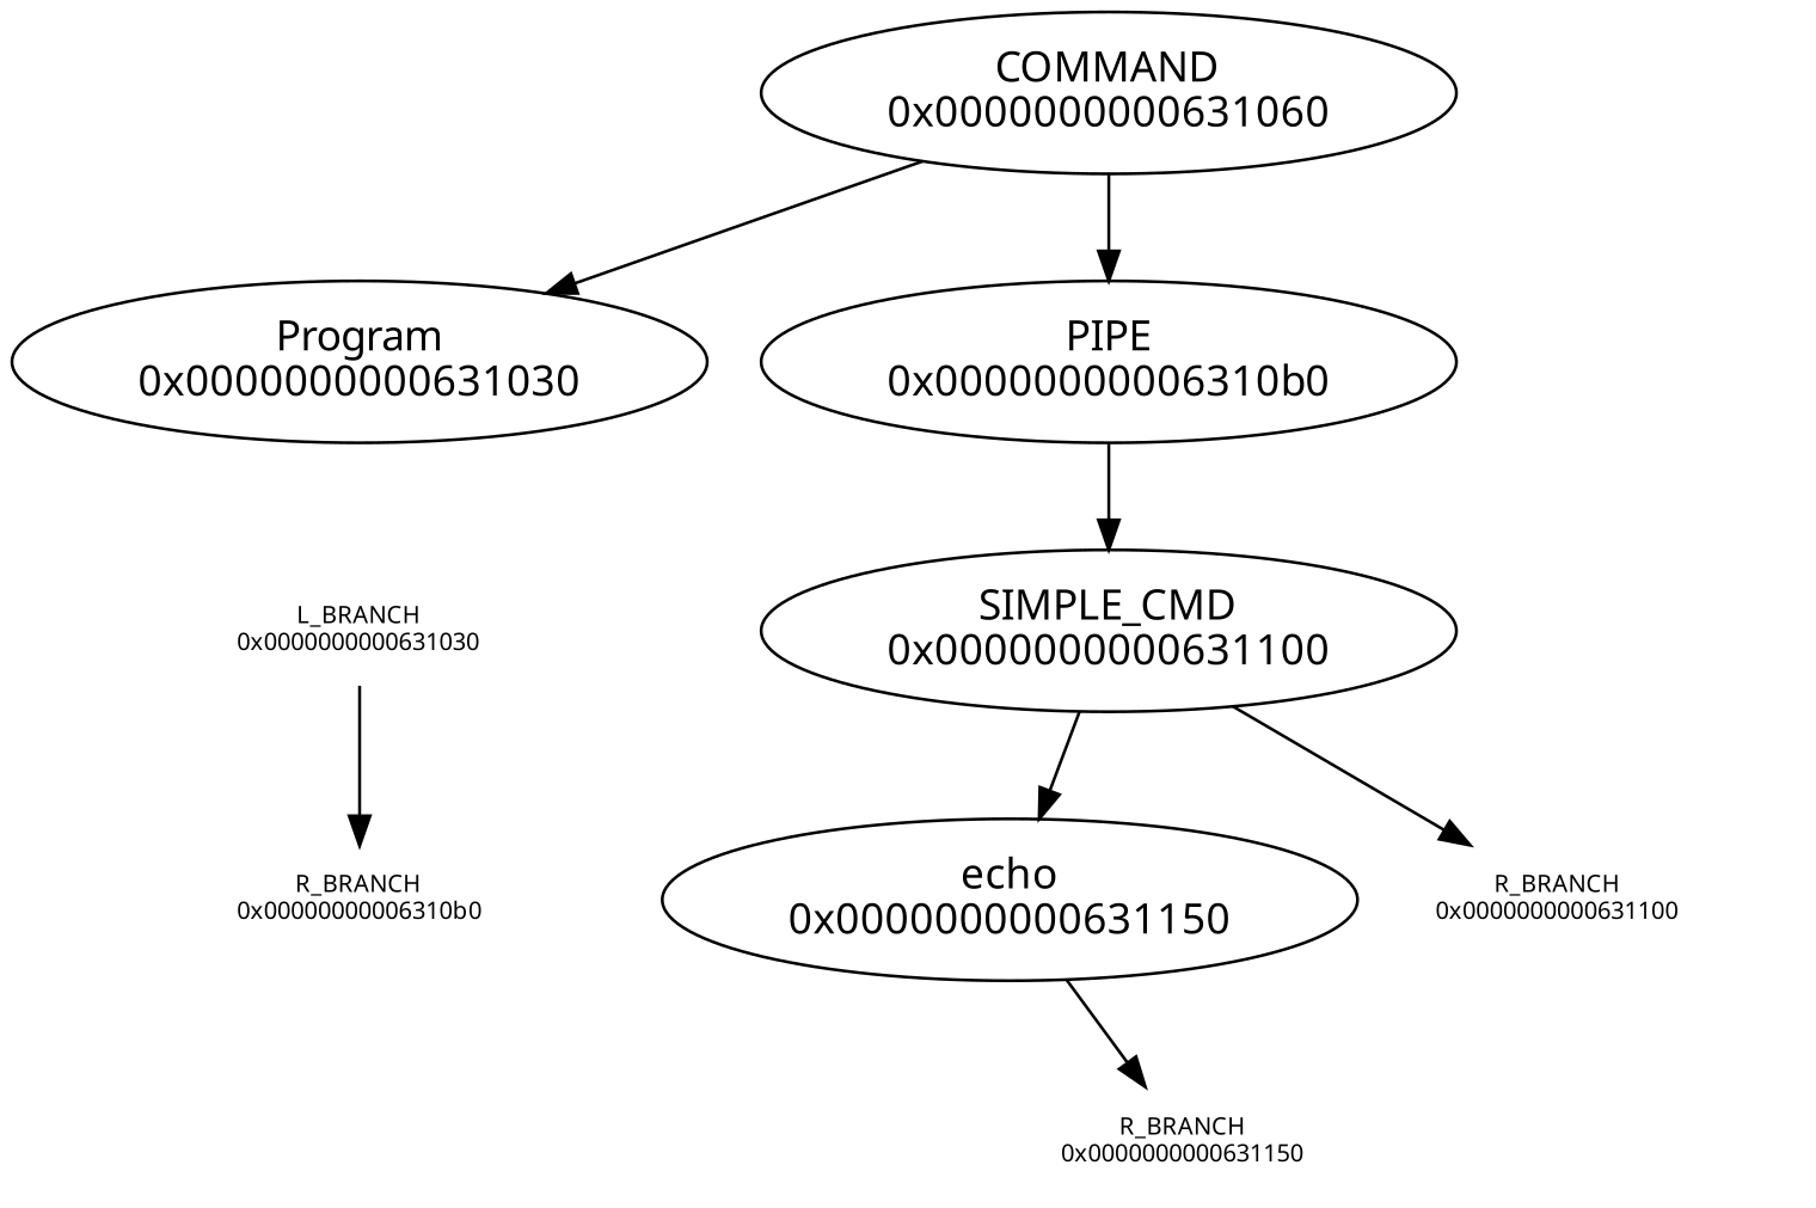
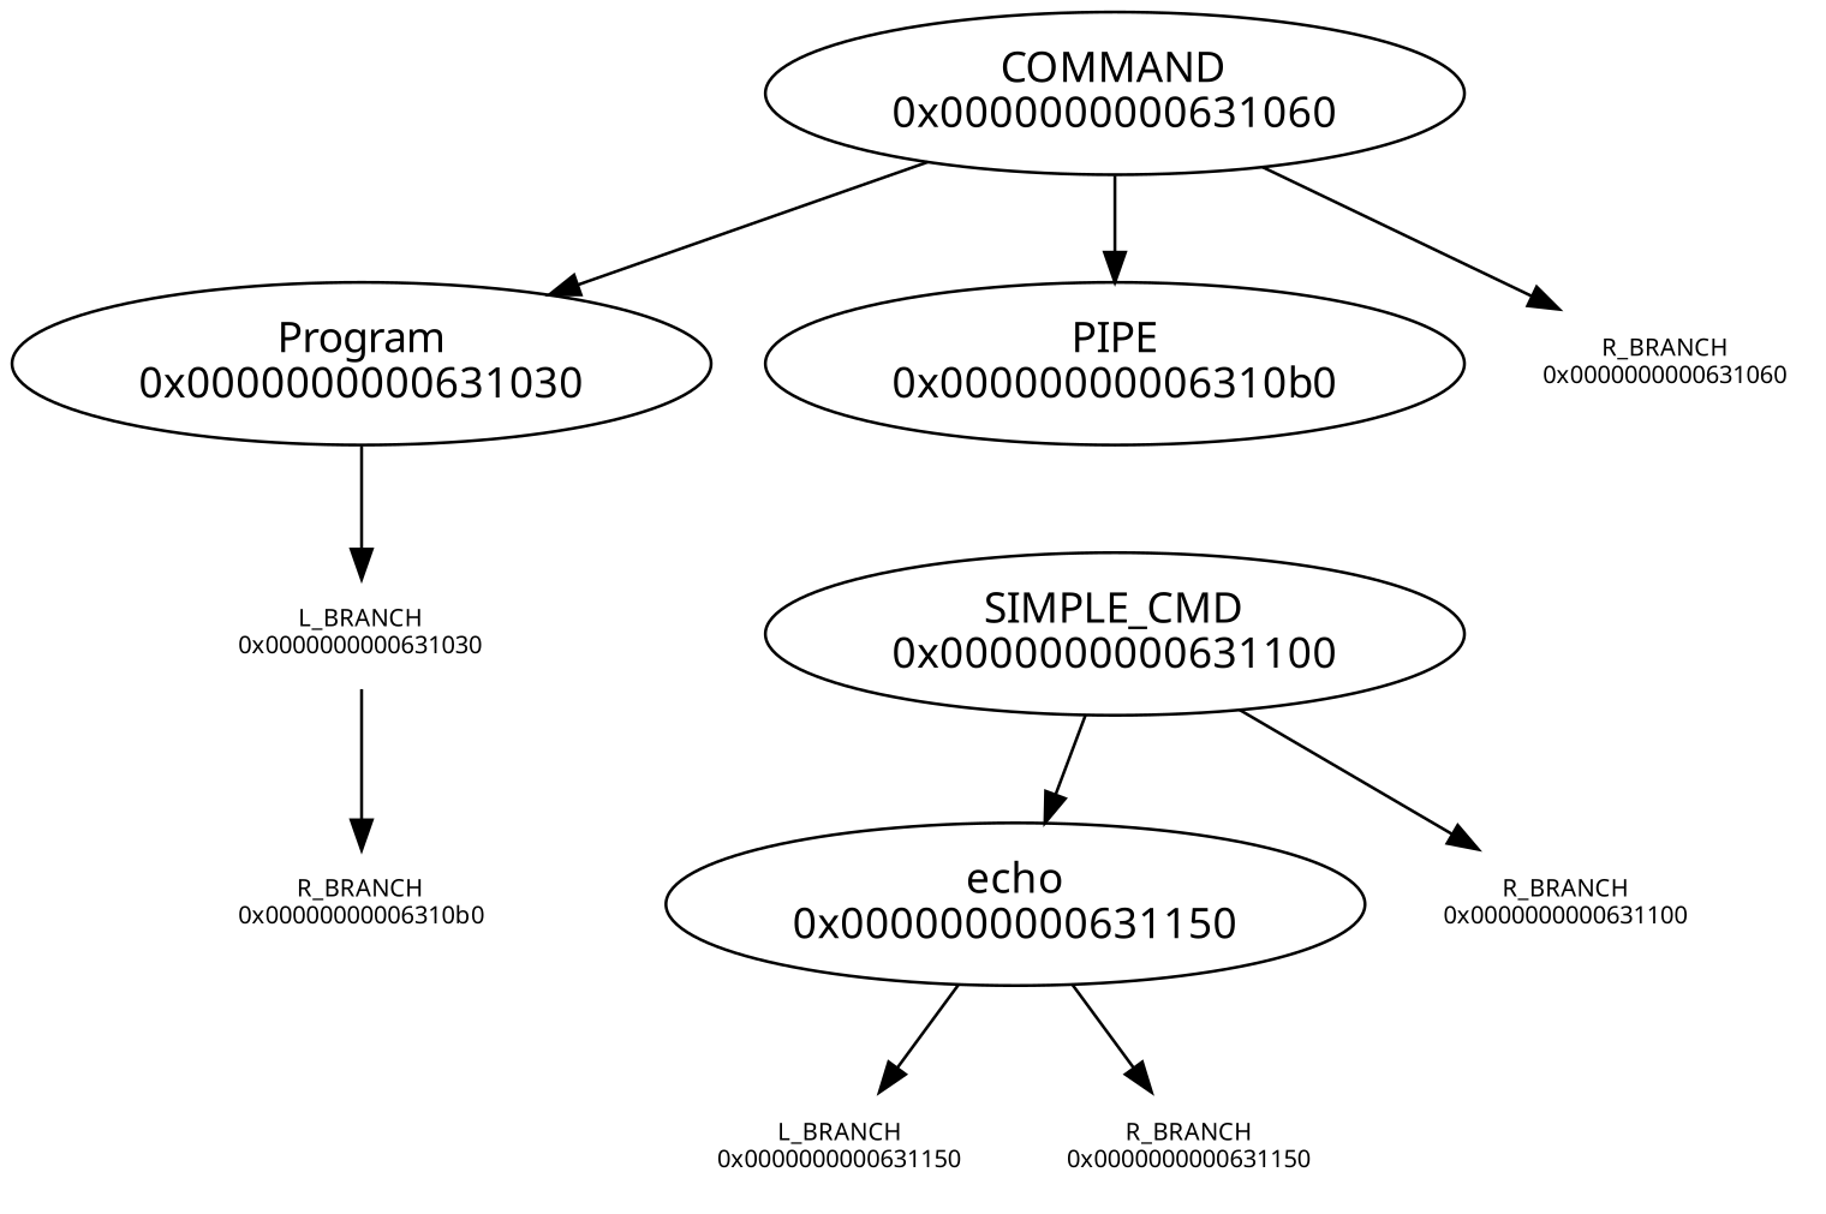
  digraph {
    fontname="Noto Sans"
    node [fontname="Noto Sans" fontsize=8 shape=none]
    edge [fontname="Noto Sans"]
    "L_BRANCH\n0x0000000000631030"
    "R_BRANCH\n0x00000000006310b0"
    "Program\n0x0000000000631030" [fontsize="" shape=""]
    "COMMAND\n0x0000000000631060" [fontsize="" shape=""]
    "PIPE\n0x00000000006310b0" [fontsize="" shape=""]
+   "R_BRANCH\n0x0000000000631060"
    "SIMPLE_CMD\n0x0000000000631100" [fontsize="" shape=""]
    "echo\n0x0000000000631150" [fontsize="" shape=""]
    "R_BRANCH\n0x0000000000631100"
+   "L_BRANCH\n0x0000000000631150"
    "R_BRANCH\n0x0000000000631150"
    "L_BRANCH\n0x0000000000631030" -> "R_BRANCH\n0x00000000006310b0"
+   "Program\n0x0000000000631030" -> "L_BRANCH\n0x0000000000631030"
    "COMMAND\n0x0000000000631060" -> "Program\n0x0000000000631030"
    "COMMAND\n0x0000000000631060" -> "PIPE\n0x00000000006310b0"
-   "PIPE\n0x00000000006310b0" -> "SIMPLE_CMD\n0x0000000000631100"
+   "COMMAND\n0x0000000000631060" -> "R_BRANCH\n0x0000000000631060"
    "SIMPLE_CMD\n0x0000000000631100" -> "echo\n0x0000000000631150"
    "SIMPLE_CMD\n0x0000000000631100" -> "R_BRANCH\n0x0000000000631100"
+   "echo\n0x0000000000631150" -> "L_BRANCH\n0x0000000000631150"
    "echo\n0x0000000000631150" -> "R_BRANCH\n0x0000000000631150"
  }
